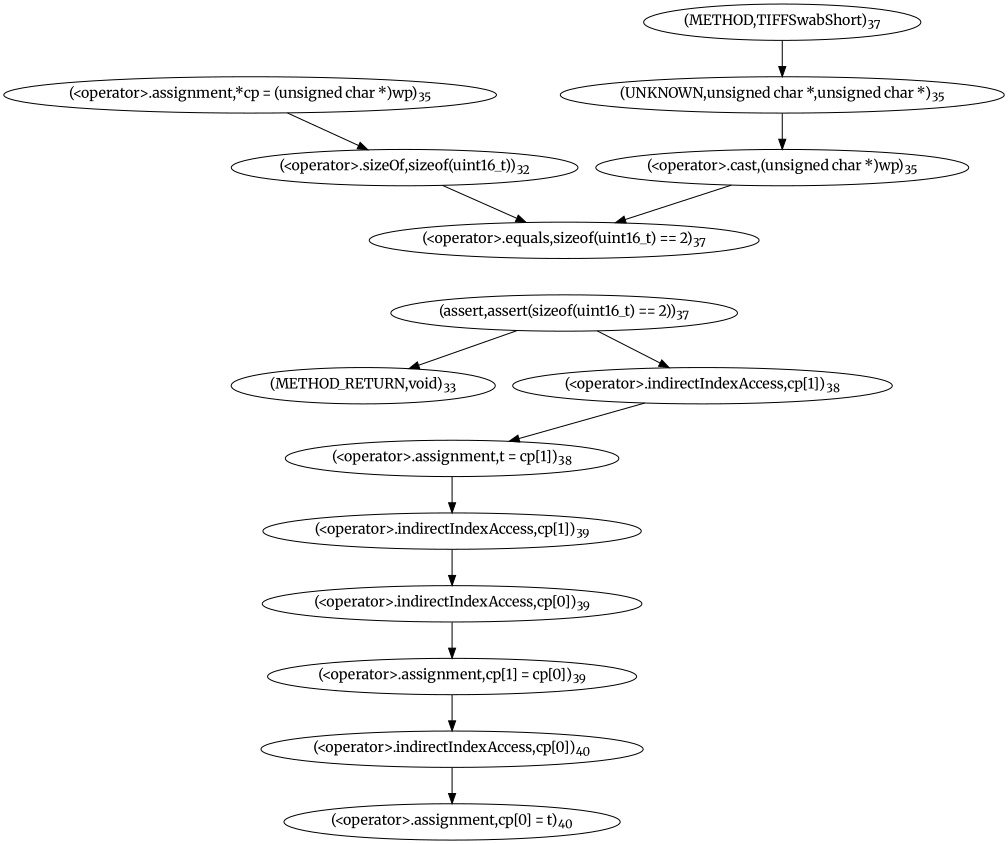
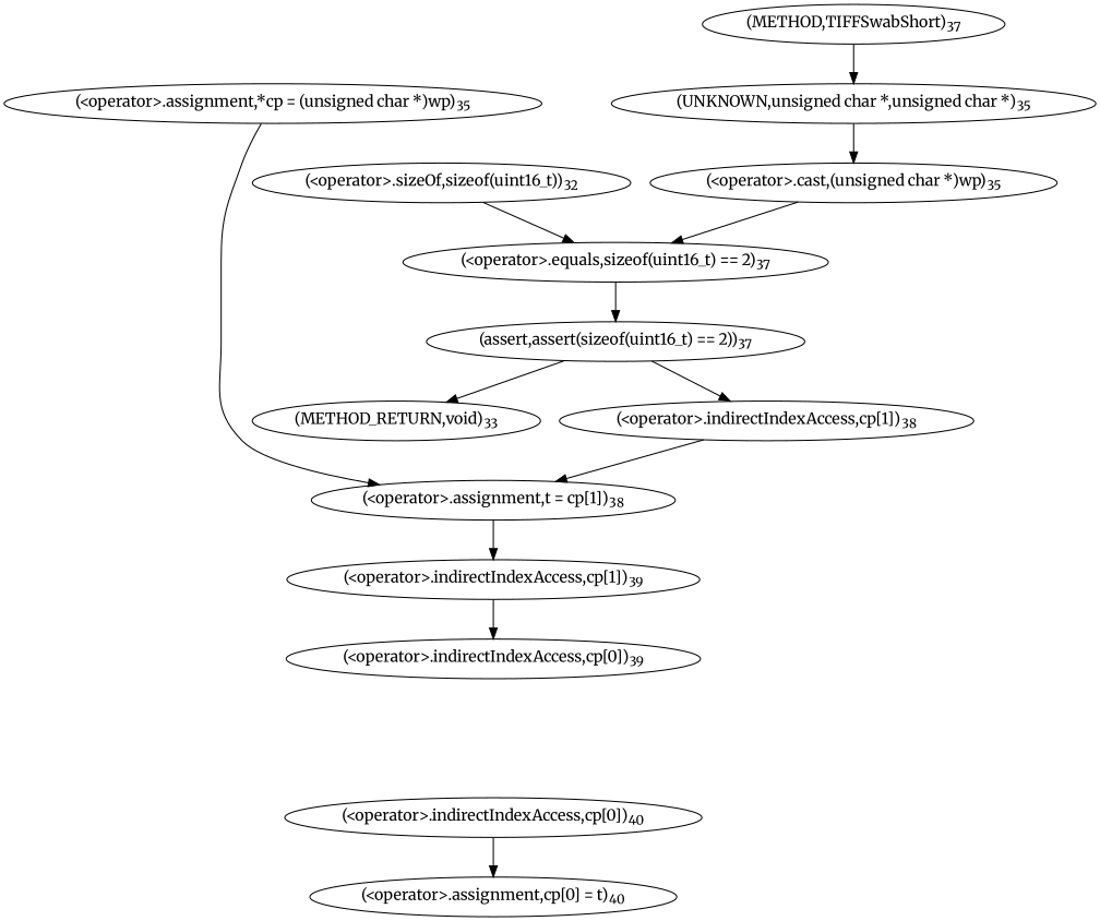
  digraph {
    fontname=Merriweather
    node [fontname=Merriweather]
    edge [fontname=Merriweather]
    n1 [label=<(&lt;operator&gt;.assignment,*cp = (unsigned char *)wp)<SUB>35</SUB>>]
    n2 [label=<(&lt;operator&gt;.sizeOf,sizeof(uint16_t))<SUB>32</SUB>>]
    n3 [label=<(&lt;operator&gt;.equals,sizeof(uint16_t) == 2)<SUB>37</SUB>>]
    n4 [label=<(assert,assert(sizeof(uint16_t) == 2))<SUB>37</SUB>>]
    n5 [label=<(&lt;operator&gt;.indirectIndexAccess,cp[1])<SUB>38</SUB>>]
    n6 [label=<(METHOD_RETURN,void)<SUB>33</SUB>>]
    n7 [label=<(&lt;operator&gt;.assignment,t = cp[1])<SUB>38</SUB>>]
    n8 [label=<(&lt;operator&gt;.indirectIndexAccess,cp[1])<SUB>39</SUB>>]
    n9 [label=<(&lt;operator&gt;.indirectIndexAccess,cp[0])<SUB>39</SUB>>]
-   n10 [label=<(&lt;operator&gt;.assignment,cp[1] = cp[0])<SUB>39</SUB>>]
    n11 [label=<(&lt;operator&gt;.indirectIndexAccess,cp[0])<SUB>40</SUB>>]
    n12 [label=<(&lt;operator&gt;.assignment,cp[0] = t)<SUB>40</SUB>>]
    n13 [label=<(&lt;operator&gt;.cast,(unsigned char *)wp)<SUB>35</SUB>>]
    n14 [label=<(UNKNOWN,unsigned char *,unsigned char *)<SUB>35</SUB>>]
    n15 [label=<(METHOD,TIFFSwabShort)<SUB>37</SUB>>]
-   n1 -> n2
+   n1 -> n7
    n2 -> n3
+   n3 -> n4
    n4 -> n5
    n4 -> n6
    n5 -> n7
    n7 -> n8
    n8 -> n9
-   n9 -> n10
-   n10 -> n11
    n11 -> n12
    n13 -> n3
    n14 -> n13
    n15 -> n14
  }
